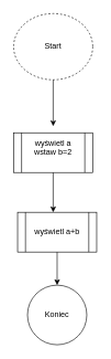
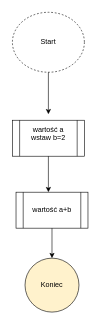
  <mxCell id="0" />
  <mxCell id="1" parent="0" />
  <mxCell id="2" value="Start" style="ellipse;whiteSpace=wrap;html=1;dashed=1;" vertex="1" parent="1"><mxGeometry x="20" y="20" width="120" height="100" as="geometry" /></mxCell>
  <mxCell id="3" value="" style="endArrow=classic;html=1;rounded=0;exitX=0.5;exitY=1;exitDx=0;exitDy=0;" edge="1" parent="1" source="2"><mxGeometry width="50" height="50" relative="1" as="geometry"><mxPoint x="46" y="200" as="sourcePoint" /><mxPoint x="80" y="190" as="targetPoint" /></mxGeometry></mxCell>
- <mxCell id="4" value="wyświetl a &lt;br&gt;&lt;div&gt;wstaw b=2&lt;/div&gt;&lt;div&gt;&lt;br&gt;&lt;/div&gt;" style="shape=process;whiteSpace=wrap;html=1;backgroundOutline=1;" vertex="1" parent="1"><mxGeometry x="20" y="200" width="120" height="60" as="geometry" /></mxCell>
+ <mxCell id="4" value="wartość a &lt;br&gt;&lt;div&gt;wstaw b=2&lt;/div&gt;&lt;div&gt;&lt;br&gt;&lt;/div&gt;" style="shape=process;whiteSpace=wrap;html=1;backgroundOutline=1;" vertex="1" parent="1"><mxGeometry x="20" y="200" width="120" height="60" as="geometry" /></mxCell>
  <mxCell id="5" value="" style="endArrow=classic;html=1;rounded=0;exitX=0.5;exitY=1;exitDx=0;exitDy=0;" edge="1" parent="1" source="4"><mxGeometry width="50" height="50" relative="1" as="geometry"><mxPoint x="-4" y="410" as="sourcePoint" /><mxPoint x="80" y="320" as="targetPoint" /></mxGeometry></mxCell>
- <mxCell id="6" value="wyświetl a+b" style="shape=process;whiteSpace=wrap;html=1;backgroundOutline=1;" vertex="1" parent="1"><mxGeometry x="26" y="320" width="120" height="60" as="geometry" /></mxCell>
+ <mxCell id="6" value="wartość a+b" style="shape=process;whiteSpace=wrap;html=1;backgroundOutline=1;" vertex="1" parent="1"><mxGeometry x="26" y="320" width="120" height="60" as="geometry" /></mxCell>
  <mxCell id="7" value="" style="endArrow=classic;html=1;rounded=0;exitX=0.5;exitY=1;exitDx=0;exitDy=0;" edge="1" parent="1" source="6"><mxGeometry width="50" height="50" relative="1" as="geometry"><mxPoint x="-4" y="410" as="sourcePoint" /><mxPoint x="86" y="430" as="targetPoint" /></mxGeometry></mxCell>
- <mxCell id="8" value="Koniec" style="ellipse;whiteSpace=wrap;html=1;aspect=fixed;" vertex="1" parent="1"><mxGeometry x="41" y="430" width="90" height="90" as="geometry" /></mxCell>
+ <mxCell id="8" value="Koniec" style="ellipse;whiteSpace=wrap;html=1;aspect=fixed;fillColor=#fff2cc;" vertex="1" parent="1"><mxGeometry x="41" y="430" width="90" height="90" as="geometry" /></mxCell>
